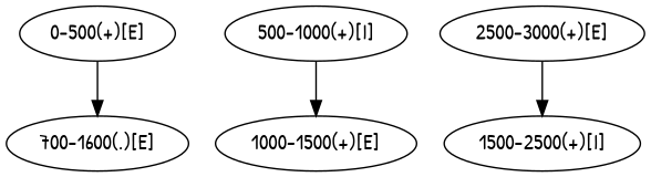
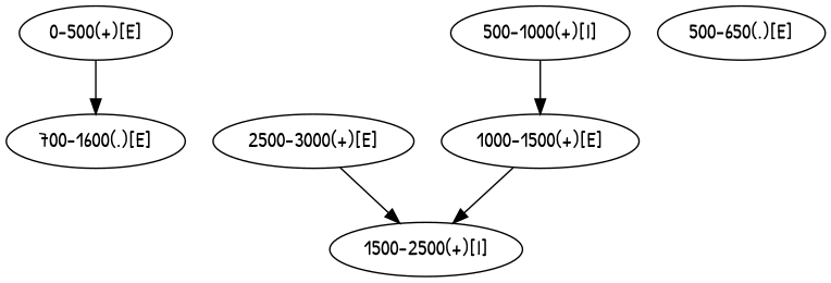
  strict digraph {
    fontname="Patrick Hand"
    node [fontname="Patrick Hand" scores="A=1.5"]
    edge [fontname="Patrick Hand"]
    "0-500(+)[E]" [scores="A=0.8,B=0.3"]
    "700-1600(.)[E]" [scores="A=0.315,C=1.497,D=1.8,E=0.435,F=1.575"]
    "1000-1500(+)[E]" [scores="A=0.605,E=0.145"]
    "500-1000(+)[I]"
    "1500-2500(+)[I]"
    "2500-3000(+)[E]" [scores="A=0.5"]
+   "500-650(.)[E]" [scores="A=0.1,B=0.1"]
    "0-500(+)[E]" -> "700-1600(.)[E]"
+   "1000-1500(+)[E]" -> "1500-2500(+)[I]"
    "500-1000(+)[I]" -> "1000-1500(+)[E]"
    "2500-3000(+)[E]" -> "1500-2500(+)[I]"
  }
